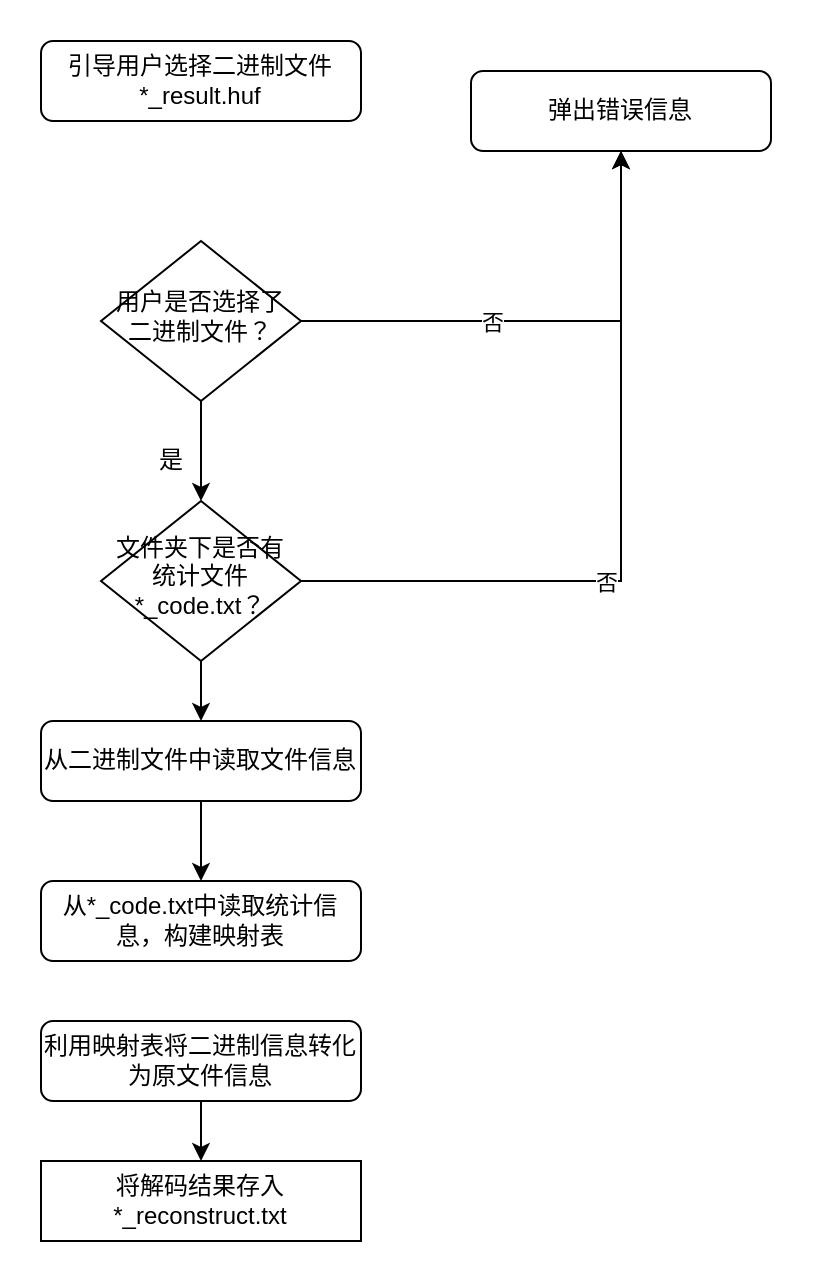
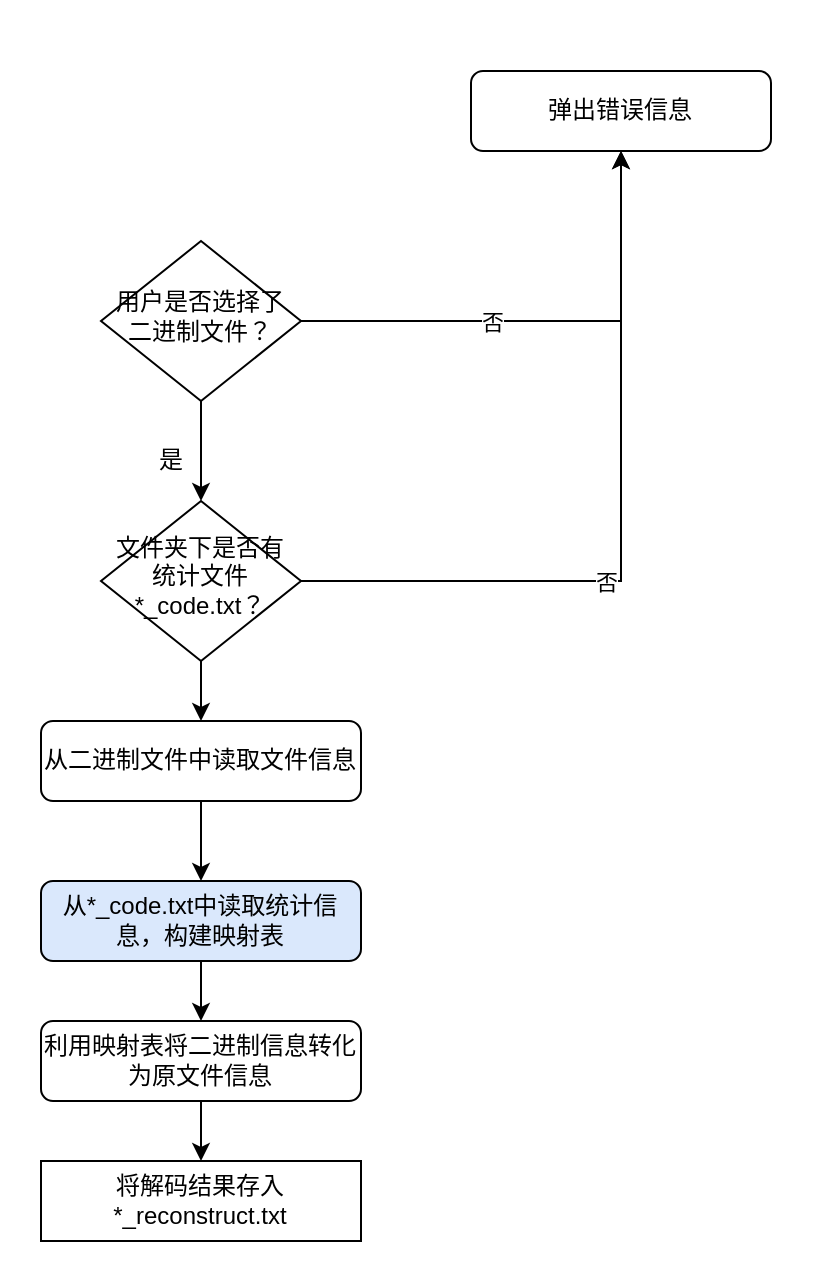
  <mxCell id="0" />
  <mxCell id="1" parent="0" />
- <mxCell id="2" value="引导用户选择二进制文件*_result.huf" style="rounded=1;whiteSpace=wrap;html=1;fontSize=12;glass=0;strokeWidth=1;shadow=0;" parent="1" vertex="1"><mxGeometry x="20" y="20" width="160" height="40" as="geometry" /></mxCell>
  <mxCell id="3" style="edgeStyle=orthogonalEdgeStyle;rounded=0;orthogonalLoop=1;jettySize=auto;html=1;exitX=1;exitY=0.5;exitDx=0;exitDy=0;" edge="1" parent="1" source="6" target="7"><mxGeometry relative="1" as="geometry" /></mxCell>
  <mxCell id="4" value="否" style="edgeLabel;html=1;align=center;verticalAlign=middle;resizable=0;points=[];" vertex="1" connectable="0" parent="3"><mxGeometry x="-0.227" relative="1" as="geometry"><mxPoint as="offset" /></mxGeometry></mxCell>
  <mxCell id="5" style="edgeStyle=orthogonalEdgeStyle;rounded=0;orthogonalLoop=1;jettySize=auto;html=1;exitX=0.5;exitY=1;exitDx=0;exitDy=0;entryX=0.5;entryY=0;entryDx=0;entryDy=0;" edge="1" parent="1" source="6" target="12"><mxGeometry relative="1" as="geometry" /></mxCell>
  <mxCell id="6" value="用户是否选择了二进制文件？" style="rhombus;whiteSpace=wrap;html=1;shadow=0;fontFamily=Helvetica;fontSize=12;align=center;strokeWidth=1;spacing=6;spacingTop=-4;" parent="1" vertex="1"><mxGeometry x="50" y="120" width="100" height="80" as="geometry" /></mxCell>
  <mxCell id="7" value="弹出错误信息" style="rounded=1;whiteSpace=wrap;html=1;fontSize=12;glass=0;strokeWidth=1;shadow=0;" vertex="1" parent="1"><mxGeometry x="235" y="35" width="150" height="40" as="geometry" /></mxCell>
  <mxCell id="8" value="是" style="text;html=1;align=center;verticalAlign=middle;resizable=0;points=[];autosize=1;strokeColor=none;fillColor=none;" vertex="1" parent="1"><mxGeometry x="70" y="220" width="30" height="20" as="geometry" /></mxCell>
  <mxCell id="9" style="edgeStyle=orthogonalEdgeStyle;rounded=0;orthogonalLoop=1;jettySize=auto;html=1;exitX=1;exitY=0.5;exitDx=0;exitDy=0;entryX=0.5;entryY=1;entryDx=0;entryDy=0;" edge="1" parent="1" source="12" target="7"><mxGeometry relative="1" as="geometry" /></mxCell>
  <mxCell id="10" value="否" style="edgeLabel;html=1;align=center;verticalAlign=middle;resizable=0;points=[];" vertex="1" connectable="0" parent="9"><mxGeometry x="-0.187" relative="1" as="geometry"><mxPoint as="offset" /></mxGeometry></mxCell>
  <mxCell id="11" style="edgeStyle=orthogonalEdgeStyle;rounded=0;orthogonalLoop=1;jettySize=auto;html=1;exitX=0.5;exitY=1;exitDx=0;exitDy=0;entryX=0.5;entryY=0;entryDx=0;entryDy=0;" edge="1" parent="1" source="12" target="14"><mxGeometry relative="1" as="geometry" /></mxCell>
  <mxCell id="12" value="文件夹下是否有统计文件*_code.txt？" style="rhombus;whiteSpace=wrap;html=1;shadow=0;fontFamily=Helvetica;fontSize=12;align=center;strokeWidth=1;spacing=6;spacingTop=-4;" vertex="1" parent="1"><mxGeometry x="50" y="250" width="100" height="80" as="geometry" /></mxCell>
  <mxCell id="13" style="edgeStyle=orthogonalEdgeStyle;rounded=0;orthogonalLoop=1;jettySize=auto;html=1;exitX=0.5;exitY=1;exitDx=0;exitDy=0;entryX=0.5;entryY=0;entryDx=0;entryDy=0;" edge="1" parent="1" source="14" target="16"><mxGeometry relative="1" as="geometry" /></mxCell>
  <mxCell id="14" value="从二进制文件中读取文件信息" style="rounded=1;whiteSpace=wrap;html=1;fontSize=12;glass=0;strokeWidth=1;shadow=0;" vertex="1" parent="1"><mxGeometry x="20" y="360" width="160" height="40" as="geometry" /></mxCell>
- <mxCell id="16" value="从*_code.txt中读取统计信息，构建映射表" style="rounded=1;whiteSpace=wrap;html=1;fontSize=12;glass=0;strokeWidth=1;shadow=0;" vertex="1" parent="1"><mxGeometry x="20" y="440" width="160" height="40" as="geometry" /></mxCell>
+ <mxCell id="15" style="edgeStyle=orthogonalEdgeStyle;rounded=0;orthogonalLoop=1;jettySize=auto;html=1;exitX=0.5;exitY=1;exitDx=0;exitDy=0;entryX=0.5;entryY=0;entryDx=0;entryDy=0;" edge="1" parent="1" source="16" target="18"><mxGeometry relative="1" as="geometry" /></mxCell>
+ <mxCell id="16" value="从*_code.txt中读取统计信息，构建映射表" style="rounded=1;whiteSpace=wrap;html=1;fontSize=12;glass=0;strokeWidth=1;shadow=0;fillColor=#dae8fc;" vertex="1" parent="1"><mxGeometry x="20" y="440" width="160" height="40" as="geometry" /></mxCell>
  <mxCell id="17" style="edgeStyle=orthogonalEdgeStyle;rounded=0;orthogonalLoop=1;jettySize=auto;html=1;exitX=0.5;exitY=1;exitDx=0;exitDy=0;entryX=0.5;entryY=0;entryDx=0;entryDy=0;" edge="1" parent="1" source="18" target="19"><mxGeometry relative="1" as="geometry" /></mxCell>
  <mxCell id="18" value="利用映射表将二进制信息转化为原文件信息" style="rounded=1;whiteSpace=wrap;html=1;fontSize=12;glass=0;strokeWidth=1;shadow=0;" vertex="1" parent="1"><mxGeometry x="20" y="510" width="160" height="40" as="geometry" /></mxCell>
  <mxCell id="19" value="将解码结果存入*_reconstruct.txt" style="whiteSpace=wrap;html=1;fontSize=12;glass=0;strokeWidth=1;shadow=0;rounded=0;" vertex="1" parent="1"><mxGeometry x="20" y="580" width="160" height="40" as="geometry" /></mxCell>
